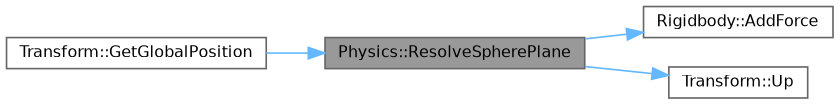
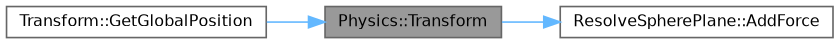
  digraph {
    rankdir=LR
    node [color=grey40 fillcolor=white fontname=Helvetica fontsize=10 shape=box style=filled]
    edge [color=steelblue1 fontname=Helvetica fontsize=10 labelfontname=Helvetica labelfontsize=10 style=solid]
-   n1 [color=gray40 fillcolor=grey60 fontcolor=black height=0.2 label="Physics::ResolveSpherePlane" width=0.4]
-   n2 [height=0.2 label="Rigidbody::AddForce" width=0.4]
-   n3 [height=0.2 label="Transform::Up" width=0.4]
+   n1 [color=gray40 fillcolor=grey60 fontcolor=black height=0.2 label="Physics::Transform" width=0.4]
+   n2 [height=0.2 label="ResolveSpherePlane::AddForce" width=0.4]
    n4 [height=0.2 label="Transform::GetGlobalPosition" width=0.4]
    n1 -> n2
-   n1 -> n3
    n4 -> n1
  }
